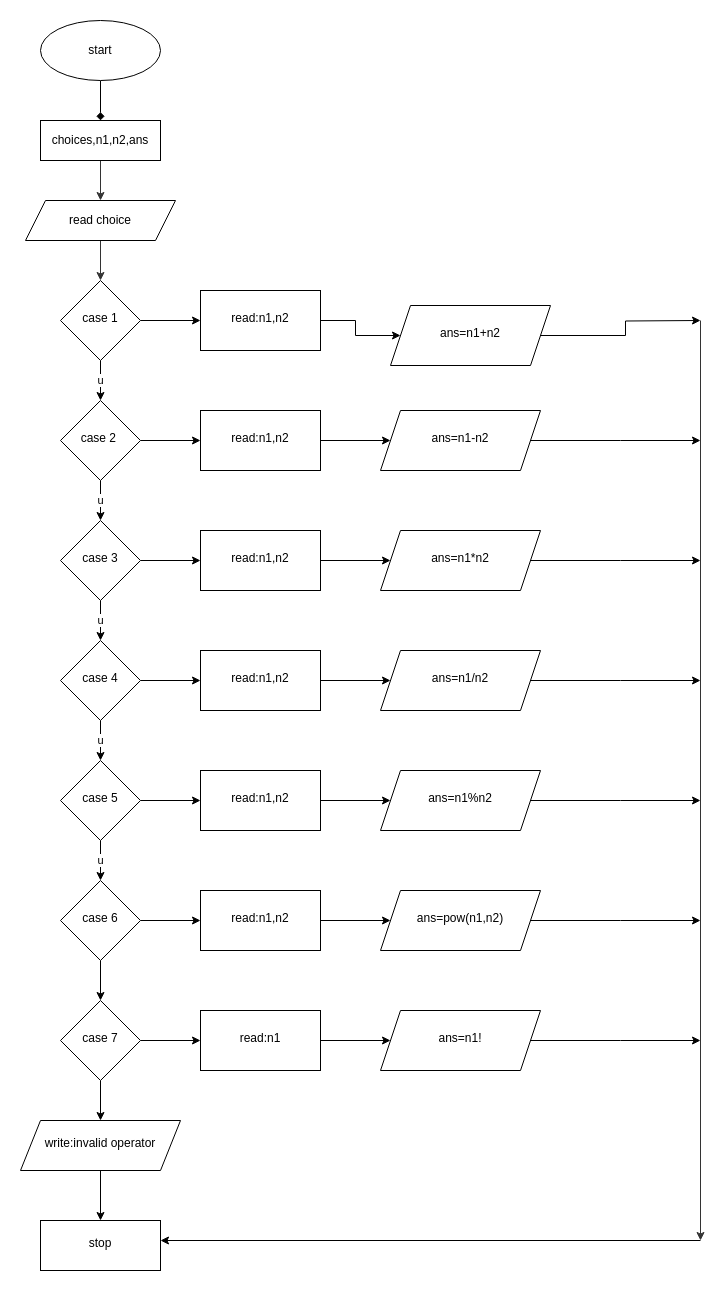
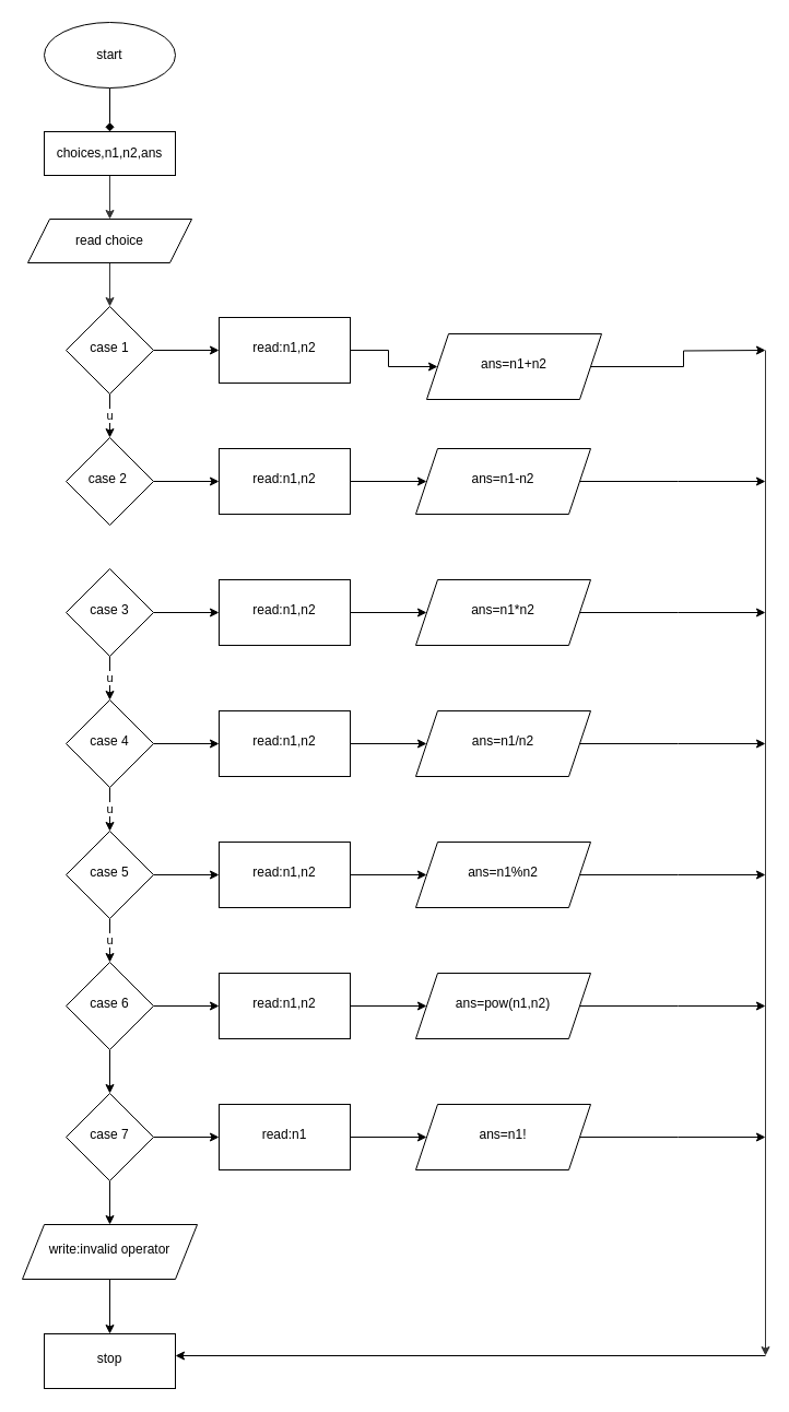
  <mxCell id="0" />
  <mxCell id="1" parent="0" />
  <mxCell id="2" value="u" style="edgeStyle=orthogonalEdgeStyle;rounded=0;orthogonalLoop=1;jettySize=auto;html=1;" edge="1" parent="1" source="4" target="13"><mxGeometry relative="1" as="geometry" /></mxCell>
  <mxCell id="3" value="" style="edgeStyle=orthogonalEdgeStyle;rounded=0;orthogonalLoop=1;jettySize=auto;html=1;" edge="1" parent="1" source="4" target="30"><mxGeometry relative="1" as="geometry" /></mxCell>
  <mxCell id="4" value="case 1" style="rhombus;whiteSpace=wrap;html=1;shadow=0;strokeWidth=1;spacing=6;spacingTop=-4;" vertex="1" parent="1"><mxGeometry x="60" y="280" width="80" height="80" as="geometry" /></mxCell>
  <mxCell id="5" value="" style="edgeStyle=orthogonalEdgeStyle;rounded=0;orthogonalLoop=1;jettySize=auto;html=1;endArrow=diamond;" edge="1" parent="1" source="6" target="8"><mxGeometry relative="1" as="geometry" /></mxCell>
  <mxCell id="6" value="start" style="ellipse;whiteSpace=wrap;html=1;" vertex="1" parent="1"><mxGeometry x="40" y="20" width="120" height="60" as="geometry" /></mxCell>
  <mxCell id="7" value="" style="edgeStyle=orthogonalEdgeStyle;rounded=0;orthogonalLoop=1;jettySize=auto;html=1;fontSize=12;strokeColor=#333333;" edge="1" parent="1" source="8" target="10"><mxGeometry relative="1" as="geometry" /></mxCell>
  <mxCell id="8" value="choices,n1,n2,ans" style="whiteSpace=wrap;html=1;" vertex="1" parent="1"><mxGeometry x="40" y="120" width="120" height="40" as="geometry" /></mxCell>
  <mxCell id="9" value="" style="edgeStyle=orthogonalEdgeStyle;rounded=0;orthogonalLoop=1;jettySize=auto;html=1;fontSize=12;strokeColor=#333333;" edge="1" parent="1" source="10" target="4"><mxGeometry relative="1" as="geometry" /></mxCell>
  <mxCell id="10" value="read choice" style="shape=parallelogram;perimeter=parallelogramPerimeter;whiteSpace=wrap;html=1;fixedSize=1;" vertex="1" parent="1"><mxGeometry x="25" y="200" width="150" height="40" as="geometry" /></mxCell>
- <mxCell id="11" value="u" style="edgeStyle=orthogonalEdgeStyle;rounded=0;orthogonalLoop=1;jettySize=auto;html=1;" edge="1" parent="1" source="13" target="16"><mxGeometry relative="1" as="geometry" /></mxCell>
  <mxCell id="12" value="" style="edgeStyle=orthogonalEdgeStyle;rounded=0;orthogonalLoop=1;jettySize=auto;html=1;" edge="1" parent="1" source="13" target="35"><mxGeometry relative="1" as="geometry" /></mxCell>
  <mxCell id="13" value="case 2&amp;nbsp;" style="rhombus;whiteSpace=wrap;html=1;shadow=0;strokeWidth=1;spacing=6;spacingTop=-4;" vertex="1" parent="1"><mxGeometry x="60" y="400" width="80" height="80" as="geometry" /></mxCell>
  <mxCell id="14" value="u" style="edgeStyle=orthogonalEdgeStyle;rounded=0;orthogonalLoop=1;jettySize=auto;html=1;" edge="1" parent="1" source="16" target="19"><mxGeometry relative="1" as="geometry" /></mxCell>
  <mxCell id="15" value="" style="edgeStyle=orthogonalEdgeStyle;rounded=0;orthogonalLoop=1;jettySize=auto;html=1;" edge="1" parent="1" source="16" target="39"><mxGeometry relative="1" as="geometry" /></mxCell>
  <mxCell id="16" value="case 3" style="rhombus;whiteSpace=wrap;html=1;shadow=0;strokeWidth=1;spacing=6;spacingTop=-4;" vertex="1" parent="1"><mxGeometry x="60" y="520" width="80" height="80" as="geometry" /></mxCell>
  <mxCell id="17" value="u" style="edgeStyle=orthogonalEdgeStyle;rounded=0;orthogonalLoop=1;jettySize=auto;html=1;" edge="1" parent="1" source="19" target="22"><mxGeometry relative="1" as="geometry" /></mxCell>
  <mxCell id="18" value="" style="edgeStyle=orthogonalEdgeStyle;rounded=0;orthogonalLoop=1;jettySize=auto;html=1;" edge="1" parent="1" source="19" target="43"><mxGeometry relative="1" as="geometry" /></mxCell>
  <mxCell id="19" value="case 4" style="rhombus;whiteSpace=wrap;html=1;shadow=0;strokeWidth=1;spacing=6;spacingTop=-4;" vertex="1" parent="1"><mxGeometry x="60" y="640" width="80" height="80" as="geometry" /></mxCell>
  <mxCell id="20" value="u" style="edgeStyle=orthogonalEdgeStyle;rounded=0;orthogonalLoop=1;jettySize=auto;html=1;" edge="1" parent="1" source="22" target="25"><mxGeometry relative="1" as="geometry" /></mxCell>
  <mxCell id="21" value="" style="edgeStyle=orthogonalEdgeStyle;rounded=0;orthogonalLoop=1;jettySize=auto;html=1;" edge="1" parent="1" source="22" target="48"><mxGeometry relative="1" as="geometry" /></mxCell>
  <mxCell id="22" value="case 5" style="rhombus;whiteSpace=wrap;html=1;shadow=0;strokeWidth=1;spacing=6;spacingTop=-4;" vertex="1" parent="1"><mxGeometry x="60" y="760" width="80" height="80" as="geometry" /></mxCell>
  <mxCell id="23" value="" style="edgeStyle=orthogonalEdgeStyle;rounded=0;orthogonalLoop=1;jettySize=auto;html=1;" edge="1" parent="1" source="25" target="28"><mxGeometry relative="1" as="geometry" /></mxCell>
  <mxCell id="24" value="" style="edgeStyle=orthogonalEdgeStyle;rounded=0;orthogonalLoop=1;jettySize=auto;html=1;" edge="1" parent="1" source="25" target="52"><mxGeometry relative="1" as="geometry" /></mxCell>
  <mxCell id="25" value="case 6" style="rhombus;whiteSpace=wrap;html=1;shadow=0;strokeWidth=1;spacing=6;spacingTop=-4;" vertex="1" parent="1"><mxGeometry x="60" y="880" width="80" height="80" as="geometry" /></mxCell>
  <mxCell id="26" value="" style="edgeStyle=orthogonalEdgeStyle;rounded=0;orthogonalLoop=1;jettySize=auto;html=1;" edge="1" parent="1" source="28" target="56"><mxGeometry relative="1" as="geometry" /></mxCell>
  <mxCell id="27" value="" style="edgeStyle=orthogonalEdgeStyle;rounded=0;orthogonalLoop=1;jettySize=auto;html=1;" edge="1" parent="1" source="28" target="60"><mxGeometry relative="1" as="geometry" /></mxCell>
  <mxCell id="28" value="case 7" style="rhombus;whiteSpace=wrap;html=1;shadow=0;strokeWidth=1;spacing=6;spacingTop=-4;" vertex="1" parent="1"><mxGeometry x="60" y="1000" width="80" height="80" as="geometry" /></mxCell>
  <mxCell id="29" value="" style="edgeStyle=orthogonalEdgeStyle;rounded=0;orthogonalLoop=1;jettySize=auto;html=1;" edge="1" parent="1" source="30" target="32"><mxGeometry relative="1" as="geometry" /></mxCell>
  <mxCell id="30" value="read:n1,n2" style="whiteSpace=wrap;html=1;shadow=0;strokeWidth=1;spacing=6;spacingTop=-4;" vertex="1" parent="1"><mxGeometry x="200" y="290" width="120" height="60" as="geometry" /></mxCell>
  <mxCell id="31" value="" style="edgeStyle=orthogonalEdgeStyle;rounded=0;orthogonalLoop=1;jettySize=auto;html=1;" edge="1" parent="1" source="32"><mxGeometry relative="1" as="geometry"><mxPoint x="700" y="320" as="targetPoint" /></mxGeometry></mxCell>
  <mxCell id="32" value="ans=n1+n2" style="shape=parallelogram;perimeter=parallelogramPerimeter;whiteSpace=wrap;html=1;fixedSize=1;shadow=0;strokeWidth=1;spacing=6;spacingTop=-4;" vertex="1" parent="1"><mxGeometry x="390" y="305" width="160" height="60" as="geometry" /></mxCell>
  <mxCell id="33" style="edgeStyle=orthogonalEdgeStyle;rounded=0;orthogonalLoop=1;jettySize=auto;html=1;exitX=0.5;exitY=1;exitDx=0;exitDy=0;" edge="1" parent="1" source="30" target="30"><mxGeometry relative="1" as="geometry" /></mxCell>
  <mxCell id="34" value="" style="edgeStyle=orthogonalEdgeStyle;rounded=0;orthogonalLoop=1;jettySize=auto;html=1;" edge="1" parent="1" source="35" target="37"><mxGeometry relative="1" as="geometry" /></mxCell>
  <mxCell id="35" value="&lt;span&gt;read:n1,n2&lt;/span&gt;" style="whiteSpace=wrap;html=1;shadow=0;strokeWidth=1;spacing=6;spacingTop=-4;" vertex="1" parent="1"><mxGeometry x="200" y="410" width="120" height="60" as="geometry" /></mxCell>
  <mxCell id="36" value="" style="edgeStyle=orthogonalEdgeStyle;rounded=0;orthogonalLoop=1;jettySize=auto;html=1;" edge="1" parent="1" source="37"><mxGeometry relative="1" as="geometry"><mxPoint x="700" y="440" as="targetPoint" /></mxGeometry></mxCell>
  <mxCell id="37" value="ans=n1-n2" style="shape=parallelogram;perimeter=parallelogramPerimeter;whiteSpace=wrap;html=1;fixedSize=1;shadow=0;strokeWidth=1;spacing=6;spacingTop=-4;" vertex="1" parent="1"><mxGeometry x="380" y="410" width="160" height="60" as="geometry" /></mxCell>
  <mxCell id="38" value="" style="edgeStyle=orthogonalEdgeStyle;rounded=0;orthogonalLoop=1;jettySize=auto;html=1;" edge="1" parent="1" source="39" target="41"><mxGeometry relative="1" as="geometry" /></mxCell>
  <mxCell id="39" value="&lt;font style=&quot;font-size: 12px&quot;&gt;read:n1,n2&lt;/font&gt;" style="whiteSpace=wrap;html=1;shadow=0;strokeWidth=1;spacing=6;spacingTop=-4;" vertex="1" parent="1"><mxGeometry x="200" y="530" width="120" height="60" as="geometry" /></mxCell>
  <mxCell id="40" value="" style="edgeStyle=orthogonalEdgeStyle;rounded=0;orthogonalLoop=1;jettySize=auto;html=1;" edge="1" parent="1" source="41"><mxGeometry relative="1" as="geometry"><mxPoint x="700" y="560" as="targetPoint" /></mxGeometry></mxCell>
  <mxCell id="41" value="ans=n1*n2" style="shape=parallelogram;perimeter=parallelogramPerimeter;whiteSpace=wrap;html=1;fixedSize=1;shadow=0;strokeWidth=1;spacing=6;spacingTop=-4;" vertex="1" parent="1"><mxGeometry x="380" y="530" width="160" height="60" as="geometry" /></mxCell>
  <mxCell id="42" value="" style="edgeStyle=orthogonalEdgeStyle;rounded=0;orthogonalLoop=1;jettySize=auto;html=1;" edge="1" parent="1" source="43" target="46"><mxGeometry relative="1" as="geometry" /></mxCell>
  <mxCell id="43" value="&lt;span&gt;read:n1,n2&lt;/span&gt;" style="whiteSpace=wrap;html=1;shadow=0;strokeWidth=1;spacing=6;spacingTop=-4;" vertex="1" parent="1"><mxGeometry x="200" y="650" width="120" height="60" as="geometry" /></mxCell>
  <mxCell id="44" style="edgeStyle=orthogonalEdgeStyle;rounded=0;orthogonalLoop=1;jettySize=auto;html=1;exitX=0;exitY=0.5;exitDx=0;exitDy=0;" edge="1" parent="1" source="46"><mxGeometry relative="1" as="geometry"><mxPoint x="390" y="680.286" as="targetPoint" /></mxGeometry></mxCell>
  <mxCell id="45" value="" style="edgeStyle=orthogonalEdgeStyle;rounded=0;orthogonalLoop=1;jettySize=auto;html=1;" edge="1" parent="1" source="46"><mxGeometry relative="1" as="geometry"><mxPoint x="700" y="680" as="targetPoint" /></mxGeometry></mxCell>
  <mxCell id="46" value="ans=n1/n2" style="shape=parallelogram;perimeter=parallelogramPerimeter;whiteSpace=wrap;html=1;fixedSize=1;shadow=0;strokeWidth=1;spacing=6;spacingTop=-4;" vertex="1" parent="1"><mxGeometry x="380" y="650" width="160" height="60" as="geometry" /></mxCell>
  <mxCell id="47" value="" style="edgeStyle=orthogonalEdgeStyle;rounded=0;orthogonalLoop=1;jettySize=auto;html=1;" edge="1" parent="1" source="48" target="50"><mxGeometry relative="1" as="geometry" /></mxCell>
  <mxCell id="48" value="&lt;span&gt;read:n1,n2&lt;/span&gt;" style="whiteSpace=wrap;html=1;shadow=0;strokeWidth=1;spacing=6;spacingTop=-4;" vertex="1" parent="1"><mxGeometry x="200" y="770" width="120" height="60" as="geometry" /></mxCell>
  <mxCell id="49" value="" style="edgeStyle=orthogonalEdgeStyle;rounded=0;orthogonalLoop=1;jettySize=auto;html=1;" edge="1" parent="1" source="50"><mxGeometry relative="1" as="geometry"><mxPoint x="700" y="800" as="targetPoint" /></mxGeometry></mxCell>
  <mxCell id="50" value="ans=n1%n2" style="shape=parallelogram;perimeter=parallelogramPerimeter;whiteSpace=wrap;html=1;fixedSize=1;shadow=0;strokeWidth=1;spacing=6;spacingTop=-4;" vertex="1" parent="1"><mxGeometry x="380" y="770" width="160" height="60" as="geometry" /></mxCell>
  <mxCell id="51" value="" style="edgeStyle=orthogonalEdgeStyle;rounded=0;orthogonalLoop=1;jettySize=auto;html=1;" edge="1" parent="1" source="52" target="54"><mxGeometry relative="1" as="geometry" /></mxCell>
  <mxCell id="52" value="read:n1,n2" style="whiteSpace=wrap;html=1;shadow=0;strokeWidth=1;spacing=6;spacingTop=-4;" vertex="1" parent="1"><mxGeometry x="200" y="890" width="120" height="60" as="geometry" /></mxCell>
  <mxCell id="53" value="" style="edgeStyle=orthogonalEdgeStyle;rounded=0;orthogonalLoop=1;jettySize=auto;html=1;" edge="1" parent="1" source="54"><mxGeometry relative="1" as="geometry"><mxPoint x="700" y="920" as="targetPoint" /></mxGeometry></mxCell>
  <mxCell id="54" value="ans=pow(n1,n2)" style="shape=parallelogram;perimeter=parallelogramPerimeter;whiteSpace=wrap;html=1;fixedSize=1;shadow=0;strokeWidth=1;spacing=6;spacingTop=-4;" vertex="1" parent="1"><mxGeometry x="380" y="890" width="160" height="60" as="geometry" /></mxCell>
  <mxCell id="55" value="" style="edgeStyle=orthogonalEdgeStyle;rounded=0;orthogonalLoop=1;jettySize=auto;html=1;" edge="1" parent="1" source="56" target="58"><mxGeometry relative="1" as="geometry" /></mxCell>
  <mxCell id="56" value="&lt;span&gt;read:n1&lt;/span&gt;" style="whiteSpace=wrap;html=1;shadow=0;strokeWidth=1;spacing=6;spacingTop=-4;" vertex="1" parent="1"><mxGeometry x="200" y="1010" width="120" height="60" as="geometry" /></mxCell>
  <mxCell id="57" value="" style="edgeStyle=orthogonalEdgeStyle;rounded=0;orthogonalLoop=1;jettySize=auto;html=1;" edge="1" parent="1" source="58"><mxGeometry relative="1" as="geometry"><mxPoint x="700" y="1040" as="targetPoint" /></mxGeometry></mxCell>
  <mxCell id="58" value="ans=n1!" style="shape=parallelogram;perimeter=parallelogramPerimeter;whiteSpace=wrap;html=1;fixedSize=1;shadow=0;strokeWidth=1;spacing=6;spacingTop=-4;" vertex="1" parent="1"><mxGeometry x="380" y="1010" width="160" height="60" as="geometry" /></mxCell>
  <mxCell id="59" value="" style="edgeStyle=orthogonalEdgeStyle;rounded=0;orthogonalLoop=1;jettySize=auto;html=1;" edge="1" parent="1" source="60" target="61"><mxGeometry relative="1" as="geometry" /></mxCell>
  <mxCell id="60" value="write:invalid operator" style="shape=parallelogram;perimeter=parallelogramPerimeter;whiteSpace=wrap;html=1;fixedSize=1;shadow=0;strokeWidth=1;spacing=6;spacingTop=-4;" vertex="1" parent="1"><mxGeometry x="20" y="1120" width="160" height="50" as="geometry" /></mxCell>
  <mxCell id="61" value="stop" style="whiteSpace=wrap;html=1;shadow=0;strokeWidth=1;spacing=6;spacingTop=-4;" vertex="1" parent="1"><mxGeometry x="40" y="1220" width="120" height="50" as="geometry" /></mxCell>
  <mxCell id="62" value="" style="edgeStyle=orthogonalEdgeStyle;rounded=0;orthogonalLoop=1;jettySize=auto;html=1;strokeColor=#333333;" edge="1" parent="1"><mxGeometry relative="1" as="geometry"><mxPoint x="700" y="320" as="sourcePoint" /><mxPoint x="700" y="1240" as="targetPoint" /></mxGeometry></mxCell>
  <mxCell id="63" value="" style="edgeStyle=orthogonalEdgeStyle;rounded=0;orthogonalLoop=1;jettySize=auto;html=1;" edge="1" parent="1"><mxGeometry relative="1" as="geometry"><mxPoint x="700" y="1240" as="sourcePoint" /><mxPoint x="160" y="1240" as="targetPoint" /></mxGeometry></mxCell>
